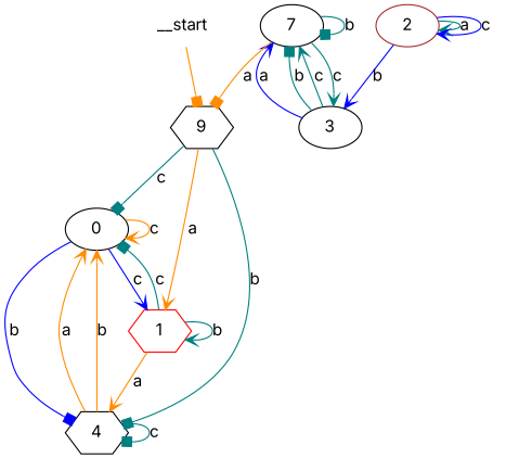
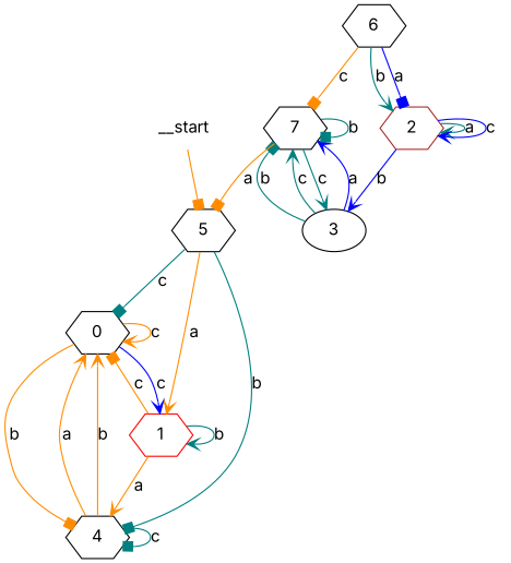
  digraph {
    fontname=Inter
    node [color=black fontname=Inter shape=hexagon]
    edge [arrowhead=vee color=teal fontname=Inter]
    __start [color=red shape=none]
-   n2 [label=9]
-   n3 [label=0 shape=ellipse]
+   n2 [label=5]
+   n3 [label=0]
    n4 [color=red label=1]
    n5 [label=4]
-   n6 [color=brown label=2 shape=ellipse]
+   n6 [color=brown label=2]
    n7 [label=3 shape=ellipse]
-   n8 [label=7 shape=ellipse]
+   n8 [label=7]
+   n9 [label=6]
    __start -> n2 [arrowhead=box color=darkorange]
    n2 -> n3 [arrowhead=box label=c]
    n2 -> n4 [color=darkorange label=a]
    n2 -> n5 [arrowhead=box label=b]
    n3 -> n3 [color=darkorange label=c]
    n3 -> n4 [color=blue label=c]
-   n3 -> n5 [arrowhead=box color=blue label=b]
-   n4 -> n3 [arrowhead=box label=c]
+   n3 -> n5 [arrowhead=box color=darkorange label=b]
+   n4 -> n3 [arrowhead=box color=darkorange label=c]
    n4 -> n4 [label=b]
    n4 -> n5 [color=darkorange label=a]
    n5 -> n3 [color=darkorange label=a]
    n5 -> n3 [color=darkorange label=b]
    n5 -> n5 [arrowhead=box label=c]
    n6 -> n6 [label=a]
    n6 -> n6 [color=blue label=c]
    n6 -> n7 [color=blue label=b]
    n7 -> n8 [color=blue label=a]
    n7 -> n8 [arrowhead=box label=b]
    n7 -> n8 [label=c]
    n8 -> n2 [arrowhead=box color=darkorange label=a]
    n8 -> n7 [label=c]
    n8 -> n8 [arrowhead=box label=b]
+   n9 -> n6 [arrowhead=box color=blue label=a]
+   n9 -> n6 [label=b]
+   n9 -> n8 [arrowhead=box color=darkorange label=c]
  }
